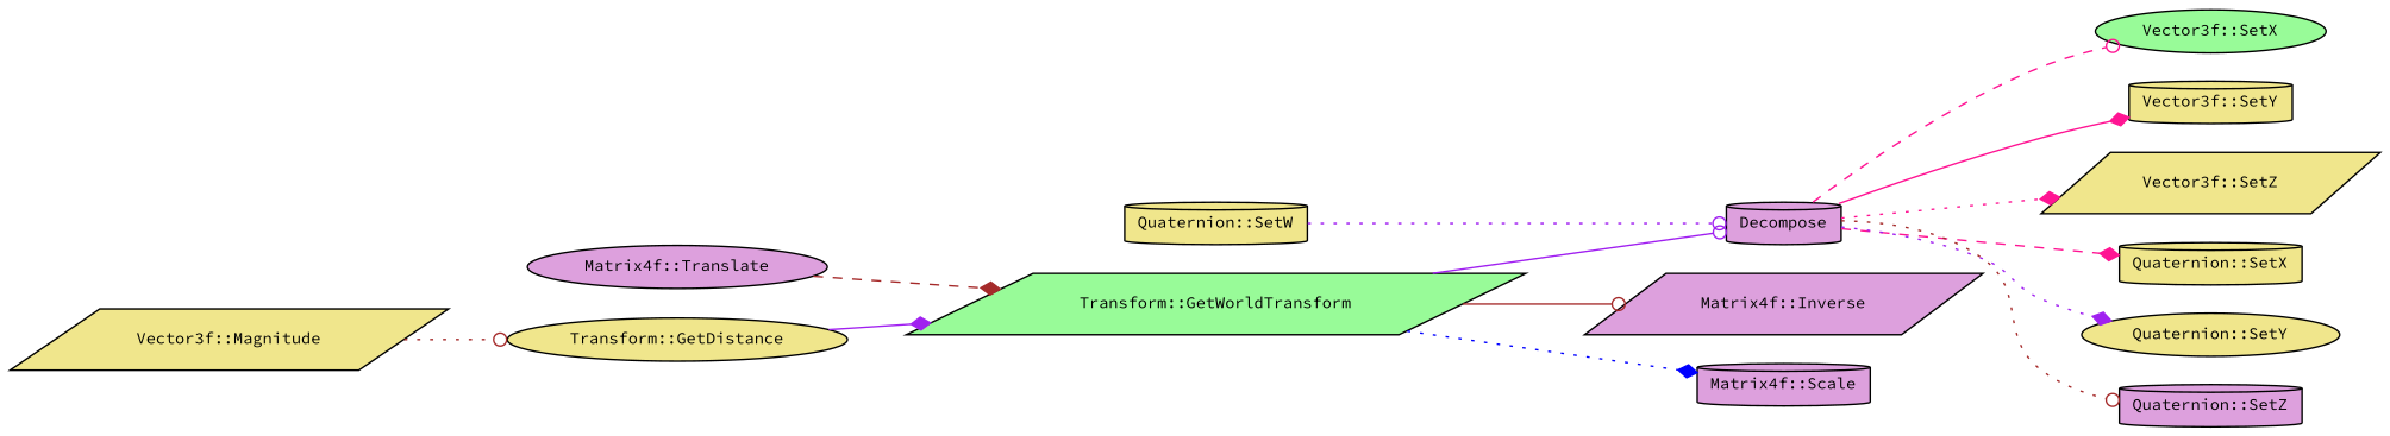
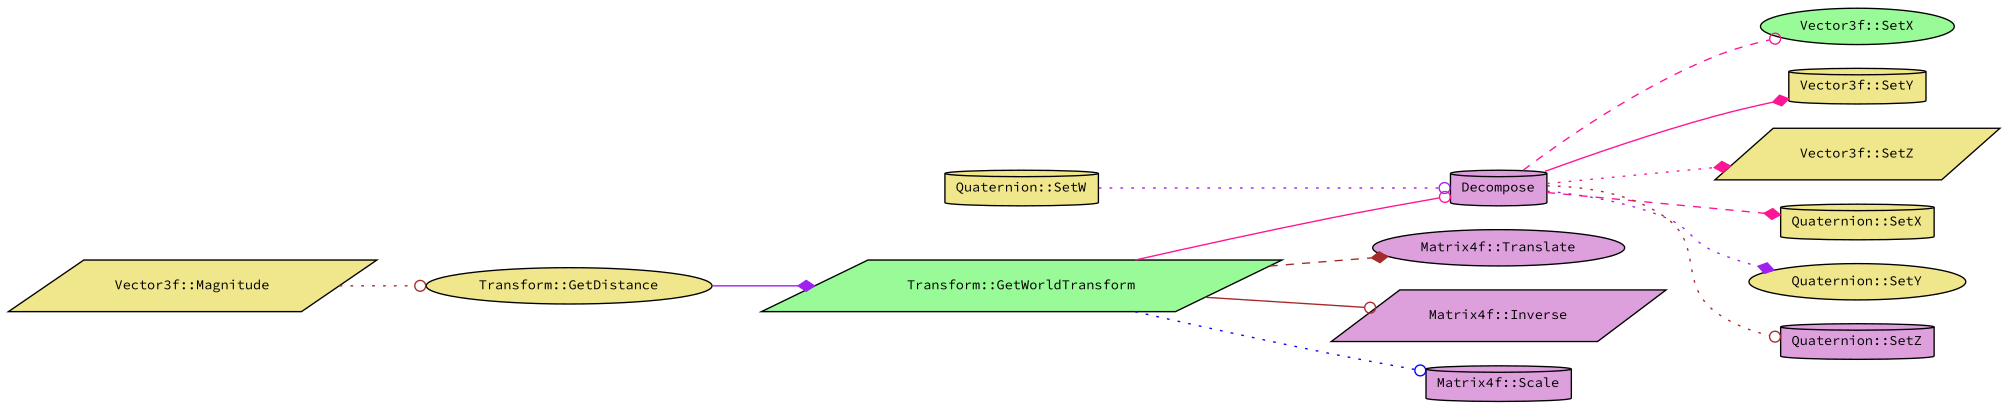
  digraph {
    fontname="Source Code Pro"
    rankdir=LR
    node [color=black fillcolor=khaki fontname="Source Code Pro" fontsize=10 shape=cylinder style=filled]
    edge [arrowhead=diamond color=purple fontname="Source Code Pro" fontsize=10 labelfontname=Helvetica labelfontsize=10 style=dotted]
    n1 [fontcolor=black height=0.2 label="Transform::GetDistance" shape=ellipse width=0.4]
    n2 [fillcolor=palegreen height=0.2 label="Transform::GetWorldTransform" shape=parallelogram width=0.4]
    n3 [fillcolor=plum height=0.2 label="Matrix4f::Translate" shape=ellipse width=0.4]
    n4 [fillcolor=plum height=0.2 label="Matrix4f::Inverse" shape=parallelogram width=0.4]
    n5 [fillcolor=plum height=0.2 label="Matrix4f::Scale" width=0.4]
    n6 [fillcolor=plum height=0.2 label=Decompose width=0.4]
    n7 [height=0.2 label="Vector3f::Magnitude" shape=parallelogram width=0.4]
    n8 [fillcolor=palegreen height=0.2 label="Vector3f::SetX" shape=ellipse width=0.4]
    n9 [height=0.2 label="Vector3f::SetY" width=0.4]
    n10 [height=0.2 label="Vector3f::SetZ" shape=parallelogram width=0.4]
    n11 [height=0.2 label="Quaternion::SetX" width=0.4]
    n12 [height=0.2 label="Quaternion::SetY" shape=ellipse width=0.4]
    n13 [fillcolor=plum height=0.2 label="Quaternion::SetZ" width=0.4]
    n14 [height=0.2 label="Quaternion::SetW" width=0.4]
    n1 -> n2 [style=solid]
-   n3 -> n2 [color=brown style=dashed]
+   n2 -> n3 [color=brown style=dashed]
    n2 -> n4 [arrowhead=odot color=brown style=solid]
-   n2 -> n5 [color=blue]
-   n2 -> n6 [arrowhead=odot style=solid]
+   n2 -> n5 [arrowhead=odot color=blue]
+   n2 -> n6 [arrowhead=odot color=deeppink style=solid]
    n6 -> n8 [arrowhead=odot color=deeppink style=dashed]
    n6 -> n9 [color=deeppink style=solid]
    n6 -> n10 [color=deeppink]
    n6 -> n11 [color=deeppink style=dashed]
    n6 -> n12
    n6 -> n13 [arrowhead=odot color=brown]
    n7 -> n1 [arrowhead=odot color=brown]
    n14 -> n6 [arrowhead=odot]
  }
